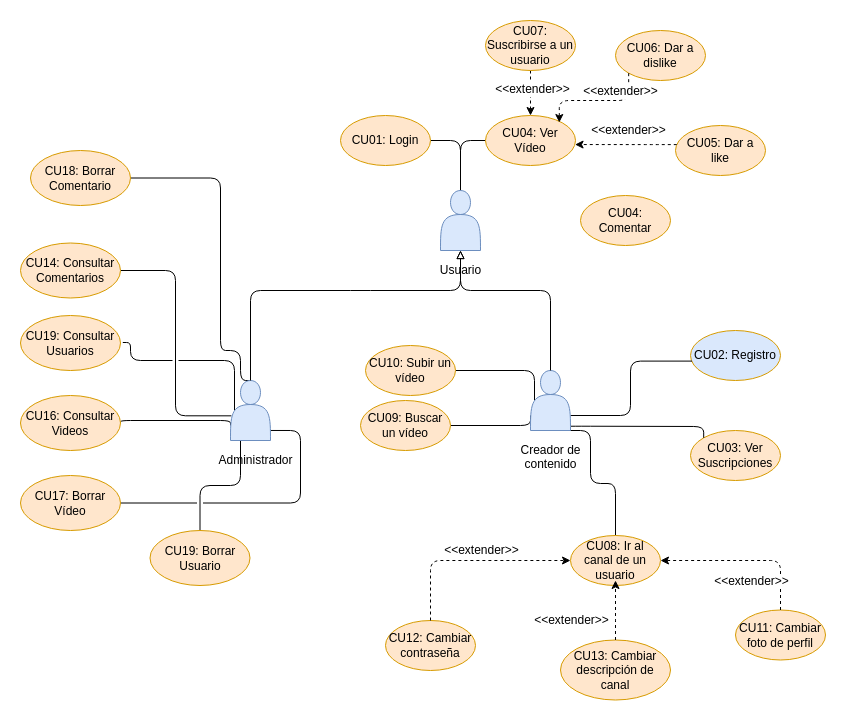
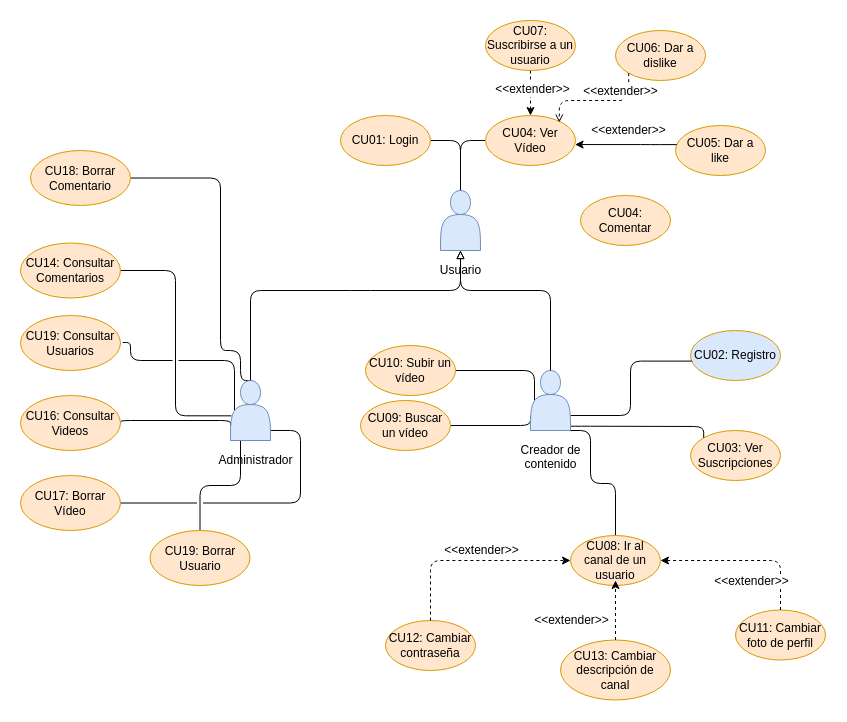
  <mxCell id="0" />
  <mxCell id="1" parent="0" />
  <mxCell id="2" style="edgeStyle=orthogonalEdgeStyle;rounded=1;orthogonalLoop=1;jettySize=auto;html=1;exitX=0.5;exitY=0;exitDx=0;exitDy=0;entryX=1;entryY=0.5;entryDx=0;entryDy=0;endArrow=none;endFill=0;" parent="1" source="4" target="14" edge="1"><mxGeometry relative="1" as="geometry" /></mxCell>
  <mxCell id="3" style="edgeStyle=orthogonalEdgeStyle;rounded=1;orthogonalLoop=1;jettySize=auto;html=1;exitX=0.5;exitY=0;exitDx=0;exitDy=0;entryX=0;entryY=0.5;entryDx=0;entryDy=0;endArrow=none;endFill=0;" parent="1" source="4" target="17" edge="1"><mxGeometry relative="1" as="geometry" /></mxCell>
  <mxCell id="4" value="" style="shape=actor;whiteSpace=wrap;html=1;fillColor=#dae8fc;strokeColor=#6c8ebf;" parent="1" vertex="1"><mxGeometry x="440" y="190" width="40" height="60" as="geometry" /></mxCell>
  <mxCell id="5" style="edgeStyle=orthogonalEdgeStyle;rounded=1;orthogonalLoop=1;jettySize=auto;html=1;entryX=1;entryY=0.5;entryDx=0;entryDy=0;startArrow=none;startFill=0;endArrow=none;endFill=0;" parent="1" target="43" edge="1"><mxGeometry relative="1" as="geometry"><mxPoint x="250" y="380" as="sourcePoint" /><Array as="points"><mxPoint x="240" y="350" /><mxPoint x="220" y="350" /><mxPoint x="220" y="178" /></Array></mxGeometry></mxCell>
  <mxCell id="6" style="edgeStyle=orthogonalEdgeStyle;rounded=1;orthogonalLoop=1;jettySize=auto;html=1;exitX=0.022;exitY=0.589;exitDx=0;exitDy=0;exitPerimeter=0;entryX=1;entryY=0.5;entryDx=0;entryDy=0;startArrow=none;startFill=0;endArrow=none;endFill=0;" parent="1" source="11" target="39" edge="1"><mxGeometry relative="1" as="geometry" /></mxCell>
  <mxCell id="7" style="edgeStyle=orthogonalEdgeStyle;rounded=1;orthogonalLoop=1;jettySize=auto;html=1;exitX=0.25;exitY=1;exitDx=0;exitDy=0;entryX=0.5;entryY=0;entryDx=0;entryDy=0;startArrow=none;startFill=0;endArrow=none;endFill=0;" parent="1" source="11" target="44" edge="1"><mxGeometry relative="1" as="geometry" /></mxCell>
  <mxCell id="8" style="edgeStyle=orthogonalEdgeStyle;rounded=1;orthogonalLoop=1;jettySize=auto;html=1;exitX=1;exitY=0.833;exitDx=0;exitDy=0;entryX=1;entryY=0.5;entryDx=0;entryDy=0;startArrow=none;startFill=0;endArrow=none;endFill=0;exitPerimeter=0;jumpStyle=gap;" parent="1" source="11" target="42" edge="1"><mxGeometry relative="1" as="geometry"><Array as="points"><mxPoint x="300" y="430" /><mxPoint x="300" y="502" /></Array></mxGeometry></mxCell>
  <mxCell id="9" style="edgeStyle=orthogonalEdgeStyle;rounded=1;orthogonalLoop=1;jettySize=auto;html=1;exitX=0;exitY=0.75;exitDx=0;exitDy=0;entryX=1;entryY=0.5;entryDx=0;entryDy=0;startArrow=none;startFill=0;endArrow=none;endFill=0;" parent="1" source="11" target="41" edge="1"><mxGeometry relative="1" as="geometry"><Array as="points"><mxPoint x="230" y="420" /><mxPoint x="120" y="420" /></Array></mxGeometry></mxCell>
  <mxCell id="10" style="edgeStyle=orthogonalEdgeStyle;rounded=1;orthogonalLoop=1;jettySize=auto;html=1;exitX=0.1;exitY=0.5;exitDx=0;exitDy=0;exitPerimeter=0;entryX=1.023;entryY=0.491;entryDx=0;entryDy=0;entryPerimeter=0;startArrow=none;startFill=0;endArrow=none;endFill=0;jumpStyle=gap;" parent="1" source="11" target="40" edge="1"><mxGeometry relative="1" as="geometry"><Array as="points"><mxPoint x="234" y="360" /><mxPoint x="130" y="360" /><mxPoint x="130" y="342" /></Array></mxGeometry></mxCell>
  <mxCell id="11" value="" style="shape=actor;whiteSpace=wrap;html=1;fillColor=#dae8fc;strokeColor=#6c8ebf;" parent="1" vertex="1"><mxGeometry x="230" y="380" width="40" height="60" as="geometry" /></mxCell>
  <mxCell id="12" value="Administrador" style="text;html=1;resizable=0;points=[];autosize=1;align=center;verticalAlign=top;spacingTop=-4;" parent="1" vertex="1"><mxGeometry x="210" y="450" width="90" height="20" as="geometry" /></mxCell>
  <mxCell id="13" value="" style="endArrow=block;html=1;endFill=0;entryX=0.5;entryY=1;entryDx=0;entryDy=0;exitX=0.5;exitY=0;exitDx=0;exitDy=0;" parent="1" source="11" target="4" edge="1"><mxGeometry width="50" height="50" relative="1" as="geometry"><mxPoint x="240" y="410" as="sourcePoint" /><mxPoint x="290" y="360" as="targetPoint" /><Array as="points"><mxPoint x="250" y="290" /><mxPoint x="360" y="290" /><mxPoint x="460" y="290" /></Array></mxGeometry></mxCell>
  <mxCell id="14" value="CU01: Login" style="ellipse;whiteSpace=wrap;html=1;align=center;fillColor=#ffe6cc;strokeColor=#d79b00;" parent="1" vertex="1"><mxGeometry x="340" y="115" width="90" height="50" as="geometry" /></mxCell>
  <mxCell id="15" value="CU02: Registro" style="ellipse;whiteSpace=wrap;html=1;align=center;fillColor=#dae8fc;strokeColor=#d79b00;" parent="1" vertex="1"><mxGeometry x="690" y="330" width="90" height="50" as="geometry" /></mxCell>
  <mxCell id="16" value="CU03: Ver Suscripciones" style="ellipse;whiteSpace=wrap;html=1;align=center;fillColor=#ffe6cc;strokeColor=#d79b00;" parent="1" vertex="1"><mxGeometry x="690" y="430" width="90" height="50" as="geometry" /></mxCell>
  <mxCell id="17" value="CU04: Ver Vídeo" style="ellipse;whiteSpace=wrap;html=1;align=center;fillColor=#ffe6cc;strokeColor=#d79b00;" parent="1" vertex="1"><mxGeometry x="485" y="115" width="90" height="50" as="geometry" /></mxCell>
  <mxCell id="18" style="edgeStyle=orthogonalEdgeStyle;rounded=1;orthogonalLoop=1;jettySize=auto;html=1;exitX=0.1;exitY=0.5;exitDx=0;exitDy=0;exitPerimeter=0;endArrow=none;endFill=0;" parent="1" source="23" target="35" edge="1"><mxGeometry relative="1" as="geometry"><Array as="points"><mxPoint x="534" y="370" /></Array></mxGeometry></mxCell>
  <mxCell id="19" style="edgeStyle=orthogonalEdgeStyle;rounded=1;orthogonalLoop=1;jettySize=auto;html=1;exitX=0;exitY=0.75;exitDx=0;exitDy=0;endArrow=none;endFill=0;" parent="1" source="23" target="34" edge="1"><mxGeometry relative="1" as="geometry"><Array as="points"><mxPoint x="530" y="425" /></Array></mxGeometry></mxCell>
  <mxCell id="20" style="edgeStyle=orthogonalEdgeStyle;rounded=1;orthogonalLoop=1;jettySize=auto;html=1;exitX=1.011;exitY=0.929;exitDx=0;exitDy=0;entryX=0;entryY=0;entryDx=0;entryDy=0;startArrow=none;startFill=0;endArrow=none;endFill=0;exitPerimeter=0;" parent="1" source="23" target="16" edge="1"><mxGeometry relative="1" as="geometry"><Array as="points"><mxPoint x="580" y="426" /><mxPoint x="703" y="426" /></Array></mxGeometry></mxCell>
  <mxCell id="21" style="edgeStyle=orthogonalEdgeStyle;rounded=1;orthogonalLoop=1;jettySize=auto;html=1;exitX=1;exitY=0.75;exitDx=0;exitDy=0;entryX=0.018;entryY=0.612;entryDx=0;entryDy=0;entryPerimeter=0;startArrow=none;startFill=0;endArrow=none;endFill=0;" parent="1" source="23" target="15" edge="1"><mxGeometry relative="1" as="geometry" /></mxCell>
  <mxCell id="22" style="edgeStyle=orthogonalEdgeStyle;rounded=1;jumpStyle=gap;orthogonalLoop=1;jettySize=auto;html=1;exitX=0.75;exitY=1;exitDx=0;exitDy=0;startArrow=none;startFill=0;endArrow=none;endFill=0;" parent="1" source="23" target="33" edge="1"><mxGeometry relative="1" as="geometry"><Array as="points"><mxPoint x="590" y="430" /><mxPoint x="590" y="483" /><mxPoint x="615" y="483" /></Array></mxGeometry></mxCell>
  <mxCell id="23" value="" style="shape=actor;whiteSpace=wrap;html=1;fillColor=#dae8fc;strokeColor=#6c8ebf;" parent="1" vertex="1"><mxGeometry x="530" y="370" width="40" height="60" as="geometry" /></mxCell>
  <mxCell id="24" value="Creador de&lt;br&gt;contenido&lt;br&gt;" style="text;html=1;resizable=0;points=[];autosize=1;align=center;verticalAlign=top;spacingTop=-4;" parent="1" vertex="1"><mxGeometry x="510" y="440" width="80" height="30" as="geometry" /></mxCell>
  <mxCell id="25" value="" style="endArrow=block;html=1;endFill=0;entryX=0.5;entryY=1;entryDx=0;entryDy=0;exitX=0.5;exitY=0;exitDx=0;exitDy=0;rounded=1;" parent="1" source="23" target="4" edge="1"><mxGeometry width="50" height="50" relative="1" as="geometry"><mxPoint x="370.345" y="389.793" as="sourcePoint" /><mxPoint x="470.345" y="260.138" as="targetPoint" /><Array as="points"><mxPoint x="550" y="290" /><mxPoint x="460" y="290" /></Array></mxGeometry></mxCell>
  <mxCell id="26" value="Usuario" style="text;html=1;resizable=0;points=[];autosize=1;align=center;verticalAlign=top;spacingTop=-4;" parent="1" vertex="1"><mxGeometry x="430" y="260" width="60" height="20" as="geometry" /></mxCell>
  <mxCell id="27" value="CU04: Comentar" style="ellipse;whiteSpace=wrap;html=1;align=center;fillColor=#ffe6cc;strokeColor=#d79b00;" parent="1" vertex="1"><mxGeometry x="580" y="195" width="90" height="50" as="geometry" /></mxCell>
  <mxCell id="28" value="CU05: Dar a like" style="ellipse;whiteSpace=wrap;html=1;align=center;fillColor=#ffe6cc;strokeColor=#d79b00;" parent="1" vertex="1"><mxGeometry x="675" y="125" width="90" height="50" as="geometry" /></mxCell>
  <mxCell id="29" value="CU06: Dar a dislike" style="ellipse;whiteSpace=wrap;html=1;align=center;fillColor=#ffe6cc;strokeColor=#d79b00;" parent="1" vertex="1"><mxGeometry x="615" y="30" width="90" height="50" as="geometry" /></mxCell>
  <mxCell id="30" style="edgeStyle=orthogonalEdgeStyle;rounded=1;orthogonalLoop=1;jettySize=auto;html=1;exitX=0.5;exitY=1;exitDx=0;exitDy=0;endArrow=classic;endFill=1;dashed=1;startArrow=none;startFill=0;" parent="1" source="32" target="17" edge="1"><mxGeometry relative="1" as="geometry" /></mxCell>
  <mxCell id="31" value="&amp;lt;&amp;lt;extender&amp;gt;&amp;gt;" style="text;html=1;resizable=0;points=[];align=center;verticalAlign=middle;labelBackgroundColor=#ffffff;" parent="30" vertex="1" connectable="0"><mxGeometry x="-0.182" y="1" relative="1" as="geometry"><mxPoint as="offset" /></mxGeometry></mxCell>
  <mxCell id="32" value="CU07: Suscribirse a un usuario" style="ellipse;whiteSpace=wrap;html=1;align=center;fillColor=#ffe6cc;strokeColor=#d79b00;" parent="1" vertex="1"><mxGeometry x="485" y="20" width="90" height="50" as="geometry" /></mxCell>
  <mxCell id="33" value="CU08: Ir al canal de un usuario" style="ellipse;whiteSpace=wrap;html=1;align=center;fillColor=#ffe6cc;strokeColor=#d79b00;" parent="1" vertex="1"><mxGeometry x="570" y="535" width="90" height="50" as="geometry" /></mxCell>
  <mxCell id="34" value="CU09: Buscar un vídeo" style="ellipse;whiteSpace=wrap;html=1;align=center;fillColor=#ffe6cc;strokeColor=#d79b00;" parent="1" vertex="1"><mxGeometry x="360" y="400" width="90" height="50" as="geometry" /></mxCell>
  <mxCell id="35" value="CU10: Subir un vídeo" style="ellipse;whiteSpace=wrap;html=1;align=center;fillColor=#ffe6cc;strokeColor=#d79b00;" parent="1" vertex="1"><mxGeometry x="365" y="345" width="90" height="50" as="geometry" /></mxCell>
  <mxCell id="36" value="CU11: Cambiar foto de perfil" style="ellipse;whiteSpace=wrap;html=1;align=center;fillColor=#ffe6cc;strokeColor=#d79b00;" parent="1" vertex="1"><mxGeometry x="735" y="609.5" width="90" height="50" as="geometry" /></mxCell>
  <mxCell id="37" value="CU12: Cambiar contraseña" style="ellipse;whiteSpace=wrap;html=1;align=center;fillColor=#ffe6cc;strokeColor=#d79b00;" parent="1" vertex="1"><mxGeometry x="385" y="620" width="90" height="50" as="geometry" /></mxCell>
  <mxCell id="38" value="CU13: Cambiar descripción de canal" style="ellipse;whiteSpace=wrap;html=1;align=center;fillColor=#ffe6cc;strokeColor=#d79b00;" parent="1" vertex="1"><mxGeometry x="560" y="639.5" width="110" height="60" as="geometry" /></mxCell>
  <mxCell id="39" value="CU14: Consultar Comentarios" style="ellipse;whiteSpace=wrap;html=1;align=center;fillColor=#ffe6cc;strokeColor=#d79b00;" parent="1" vertex="1"><mxGeometry x="20" y="242.5" width="100" height="55" as="geometry" /></mxCell>
  <mxCell id="40" value="CU19: Consultar Usuarios" style="ellipse;whiteSpace=wrap;html=1;align=center;fillColor=#ffe6cc;strokeColor=#d79b00;" parent="1" vertex="1"><mxGeometry x="20" y="315" width="100" height="55" as="geometry" /></mxCell>
  <mxCell id="41" value="CU16: Consultar Videos" style="ellipse;whiteSpace=wrap;html=1;align=center;fillColor=#ffe6cc;strokeColor=#d79b00;" parent="1" vertex="1"><mxGeometry x="20" y="395" width="100" height="55" as="geometry" /></mxCell>
  <mxCell id="42" value="CU17: Borrar Vídeo" style="ellipse;whiteSpace=wrap;html=1;align=center;fillColor=#ffe6cc;strokeColor=#d79b00;" parent="1" vertex="1"><mxGeometry x="20" y="475" width="100" height="55" as="geometry" /></mxCell>
  <mxCell id="43" value="CU18: Borrar Comentario" style="ellipse;whiteSpace=wrap;html=1;align=center;fillColor=#ffe6cc;strokeColor=#d79b00;" parent="1" vertex="1"><mxGeometry x="30" y="150" width="100" height="55" as="geometry" /></mxCell>
  <mxCell id="44" value="CU19: Borrar Usuario" style="ellipse;whiteSpace=wrap;html=1;align=center;fillColor=#ffe6cc;strokeColor=#d79b00;" parent="1" vertex="1"><mxGeometry x="149.5" y="530" width="100" height="55" as="geometry" /></mxCell>
- <mxCell id="45" style="edgeStyle=orthogonalEdgeStyle;rounded=1;orthogonalLoop=1;jettySize=auto;html=1;exitX=0;exitY=1;exitDx=0;exitDy=0;endArrow=classic;endFill=1;dashed=1;startArrow=none;startFill=0;entryX=0.82;entryY=0.14;entryDx=0;entryDy=0;entryPerimeter=0;" parent="1" source="29" target="17" edge="1"><mxGeometry relative="1" as="geometry"><mxPoint x="540" y="80" as="sourcePoint" /><mxPoint x="540" y="125" as="targetPoint" /><Array as="points"><mxPoint x="628" y="100" /><mxPoint x="559" y="100" /></Array></mxGeometry></mxCell>
+ <mxCell id="45" style="edgeStyle=orthogonalEdgeStyle;rounded=1;orthogonalLoop=1;jettySize=auto;html=1;exitX=0;exitY=1;exitDx=0;exitDy=0;endArrow=open;endFill=1;dashed=1;startArrow=none;startFill=0;entryX=0.82;entryY=0.14;entryDx=0;entryDy=0;entryPerimeter=0;" parent="1" source="29" target="17" edge="1"><mxGeometry relative="1" as="geometry"><mxPoint x="540" y="80" as="sourcePoint" /><mxPoint x="540" y="125" as="targetPoint" /><Array as="points"><mxPoint x="628" y="100" /><mxPoint x="559" y="100" /></Array></mxGeometry></mxCell>
  <mxCell id="46" value="&amp;lt;&amp;lt;extender&amp;gt;&amp;gt;" style="text;html=1;resizable=0;points=[];align=center;verticalAlign=middle;labelBackgroundColor=#ffffff;" parent="45" vertex="1" connectable="0"><mxGeometry x="-0.182" y="1" relative="1" as="geometry"><mxPoint x="13" y="-11" as="offset" /></mxGeometry></mxCell>
- <mxCell id="47" style="edgeStyle=orthogonalEdgeStyle;rounded=1;orthogonalLoop=1;jettySize=auto;html=1;endArrow=classic;endFill=1;dashed=1;startArrow=none;startFill=0;entryX=0.995;entryY=0.581;entryDx=0;entryDy=0;entryPerimeter=0;" parent="1" source="28" target="17" edge="1"><mxGeometry relative="1" as="geometry"><mxPoint x="560" y="100" as="sourcePoint" /><mxPoint x="580" y="145" as="targetPoint" /><Array as="points"><mxPoint x="650" y="145" /></Array></mxGeometry></mxCell>
+ <mxCell id="47" style="edgeStyle=orthogonalEdgeStyle;rounded=1;orthogonalLoop=1;jettySize=auto;html=1;endArrow=classic;endFill=1;dashed=0;startArrow=none;startFill=0;entryX=0.995;entryY=0.581;entryDx=0;entryDy=0;entryPerimeter=0;" parent="1" source="28" target="17" edge="1"><mxGeometry relative="1" as="geometry"><mxPoint x="560" y="100" as="sourcePoint" /><mxPoint x="580" y="145" as="targetPoint" /><Array as="points"><mxPoint x="650" y="145" /></Array></mxGeometry></mxCell>
  <mxCell id="48" value="&amp;lt;&amp;lt;extender&amp;gt;&amp;gt;" style="text;html=1;resizable=0;points=[];align=center;verticalAlign=middle;labelBackgroundColor=#ffffff;" parent="47" vertex="1" connectable="0"><mxGeometry x="-0.182" y="1" relative="1" as="geometry"><mxPoint x="-6.5" y="-16" as="offset" /></mxGeometry></mxCell>
  <mxCell id="49" style="edgeStyle=orthogonalEdgeStyle;rounded=1;orthogonalLoop=1;jettySize=auto;html=1;exitX=0.5;exitY=0;exitDx=0;exitDy=0;endArrow=classic;endFill=1;dashed=1;startArrow=none;startFill=0;entryX=0;entryY=0.5;entryDx=0;entryDy=0;" parent="1" source="37" target="33" edge="1"><mxGeometry relative="1" as="geometry"><mxPoint x="480" y="565.286" as="sourcePoint" /><mxPoint x="430.286" y="509.857" as="targetPoint" /></mxGeometry></mxCell>
  <mxCell id="50" value="&amp;lt;&amp;lt;extender&amp;gt;&amp;gt;" style="text;html=1;resizable=0;points=[];align=center;verticalAlign=middle;labelBackgroundColor=#ffffff;" parent="49" vertex="1" connectable="0"><mxGeometry x="-0.182" y="1" relative="1" as="geometry"><mxPoint x="28" y="-9.5" as="offset" /></mxGeometry></mxCell>
  <mxCell id="51" style="edgeStyle=orthogonalEdgeStyle;rounded=1;orthogonalLoop=1;jettySize=auto;html=1;exitX=0.5;exitY=0;exitDx=0;exitDy=0;endArrow=classic;endFill=1;dashed=1;startArrow=none;startFill=0;" parent="1" source="38" edge="1"><mxGeometry relative="1" as="geometry"><mxPoint x="440.238" y="630.143" as="sourcePoint" /><mxPoint x="615" y="580" as="targetPoint" /><Array as="points" /></mxGeometry></mxCell>
  <mxCell id="52" value="&amp;lt;&amp;lt;extender&amp;gt;&amp;gt;" style="text;html=1;resizable=0;points=[];align=center;verticalAlign=middle;labelBackgroundColor=#ffffff;" parent="51" vertex="1" connectable="0"><mxGeometry x="-0.182" y="1" relative="1" as="geometry"><mxPoint x="-44" y="4.5" as="offset" /></mxGeometry></mxCell>
  <mxCell id="53" style="edgeStyle=orthogonalEdgeStyle;rounded=1;orthogonalLoop=1;jettySize=auto;html=1;exitX=0.5;exitY=0;exitDx=0;exitDy=0;endArrow=classic;endFill=1;dashed=1;startArrow=none;startFill=0;entryX=1;entryY=0.5;entryDx=0;entryDy=0;" parent="1" source="36" target="33" edge="1"><mxGeometry relative="1" as="geometry"><mxPoint x="450.238" y="640.143" as="sourcePoint" /><mxPoint x="590.238" y="580.143" as="targetPoint" /><Array as="points"><mxPoint x="780" y="560" /></Array></mxGeometry></mxCell>
  <mxCell id="54" value="&amp;lt;&amp;lt;extender&amp;gt;&amp;gt;" style="text;html=1;resizable=0;points=[];align=center;verticalAlign=middle;labelBackgroundColor=#ffffff;" parent="53" vertex="1" connectable="0"><mxGeometry x="-0.182" y="1" relative="1" as="geometry"><mxPoint x="-10" y="19" as="offset" /></mxGeometry></mxCell>
